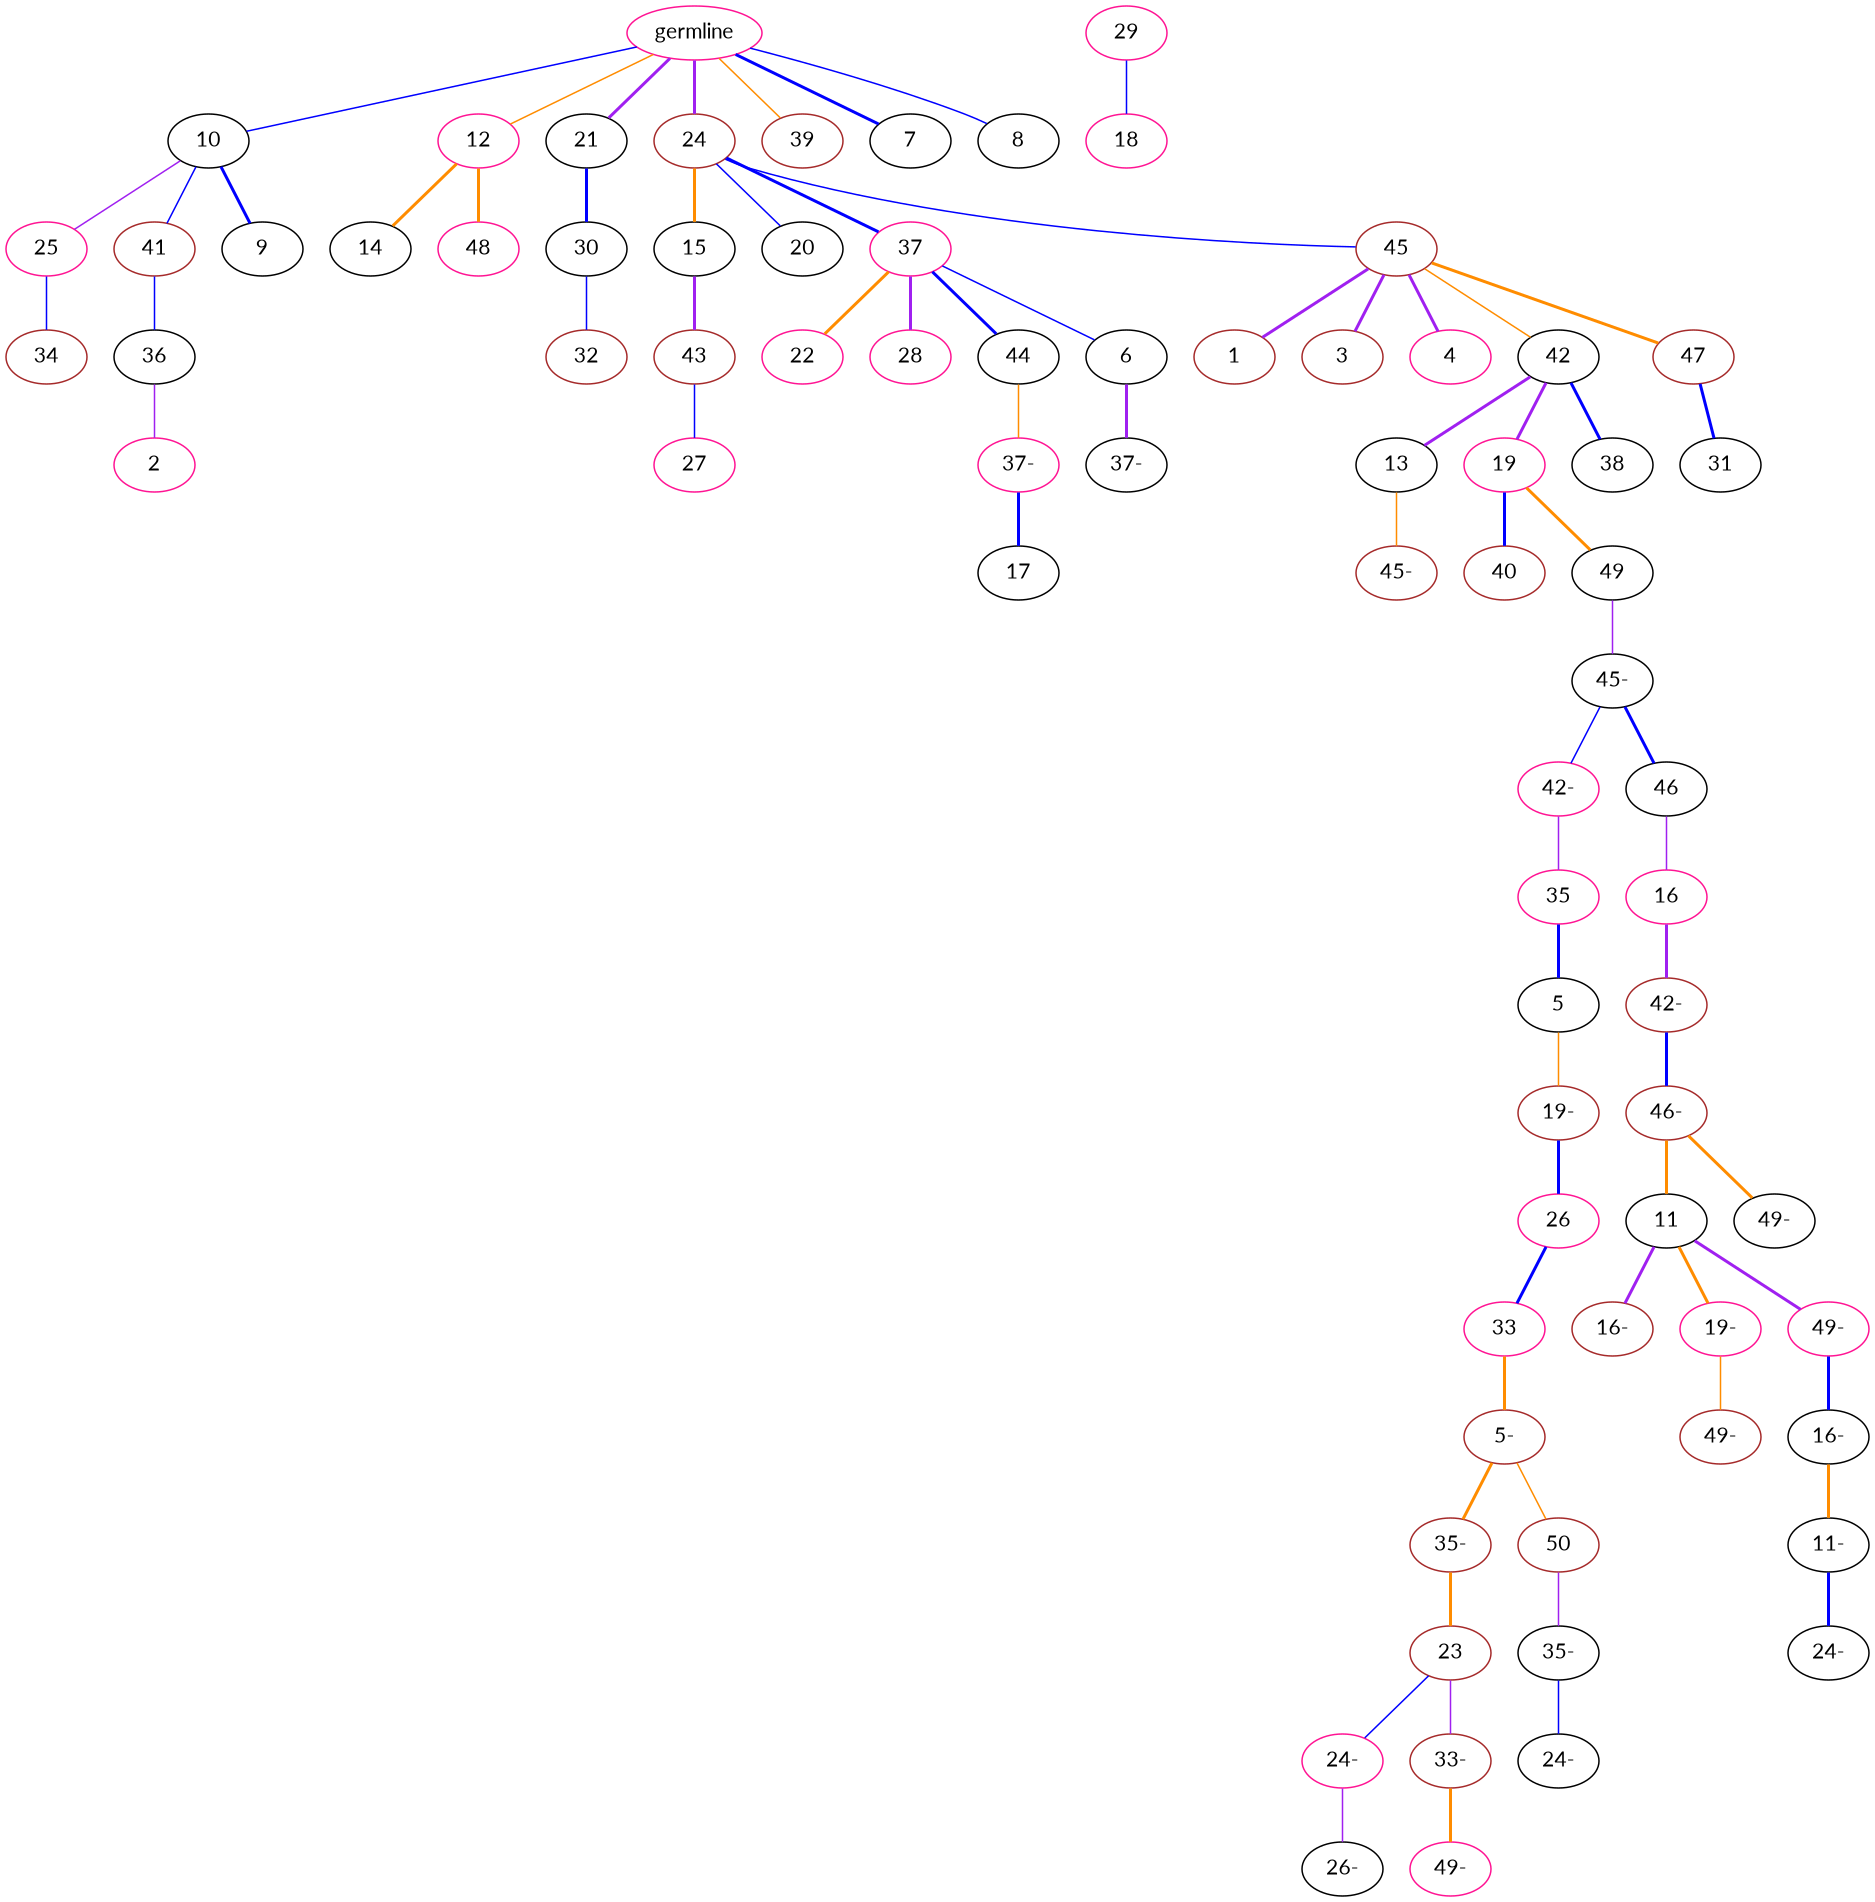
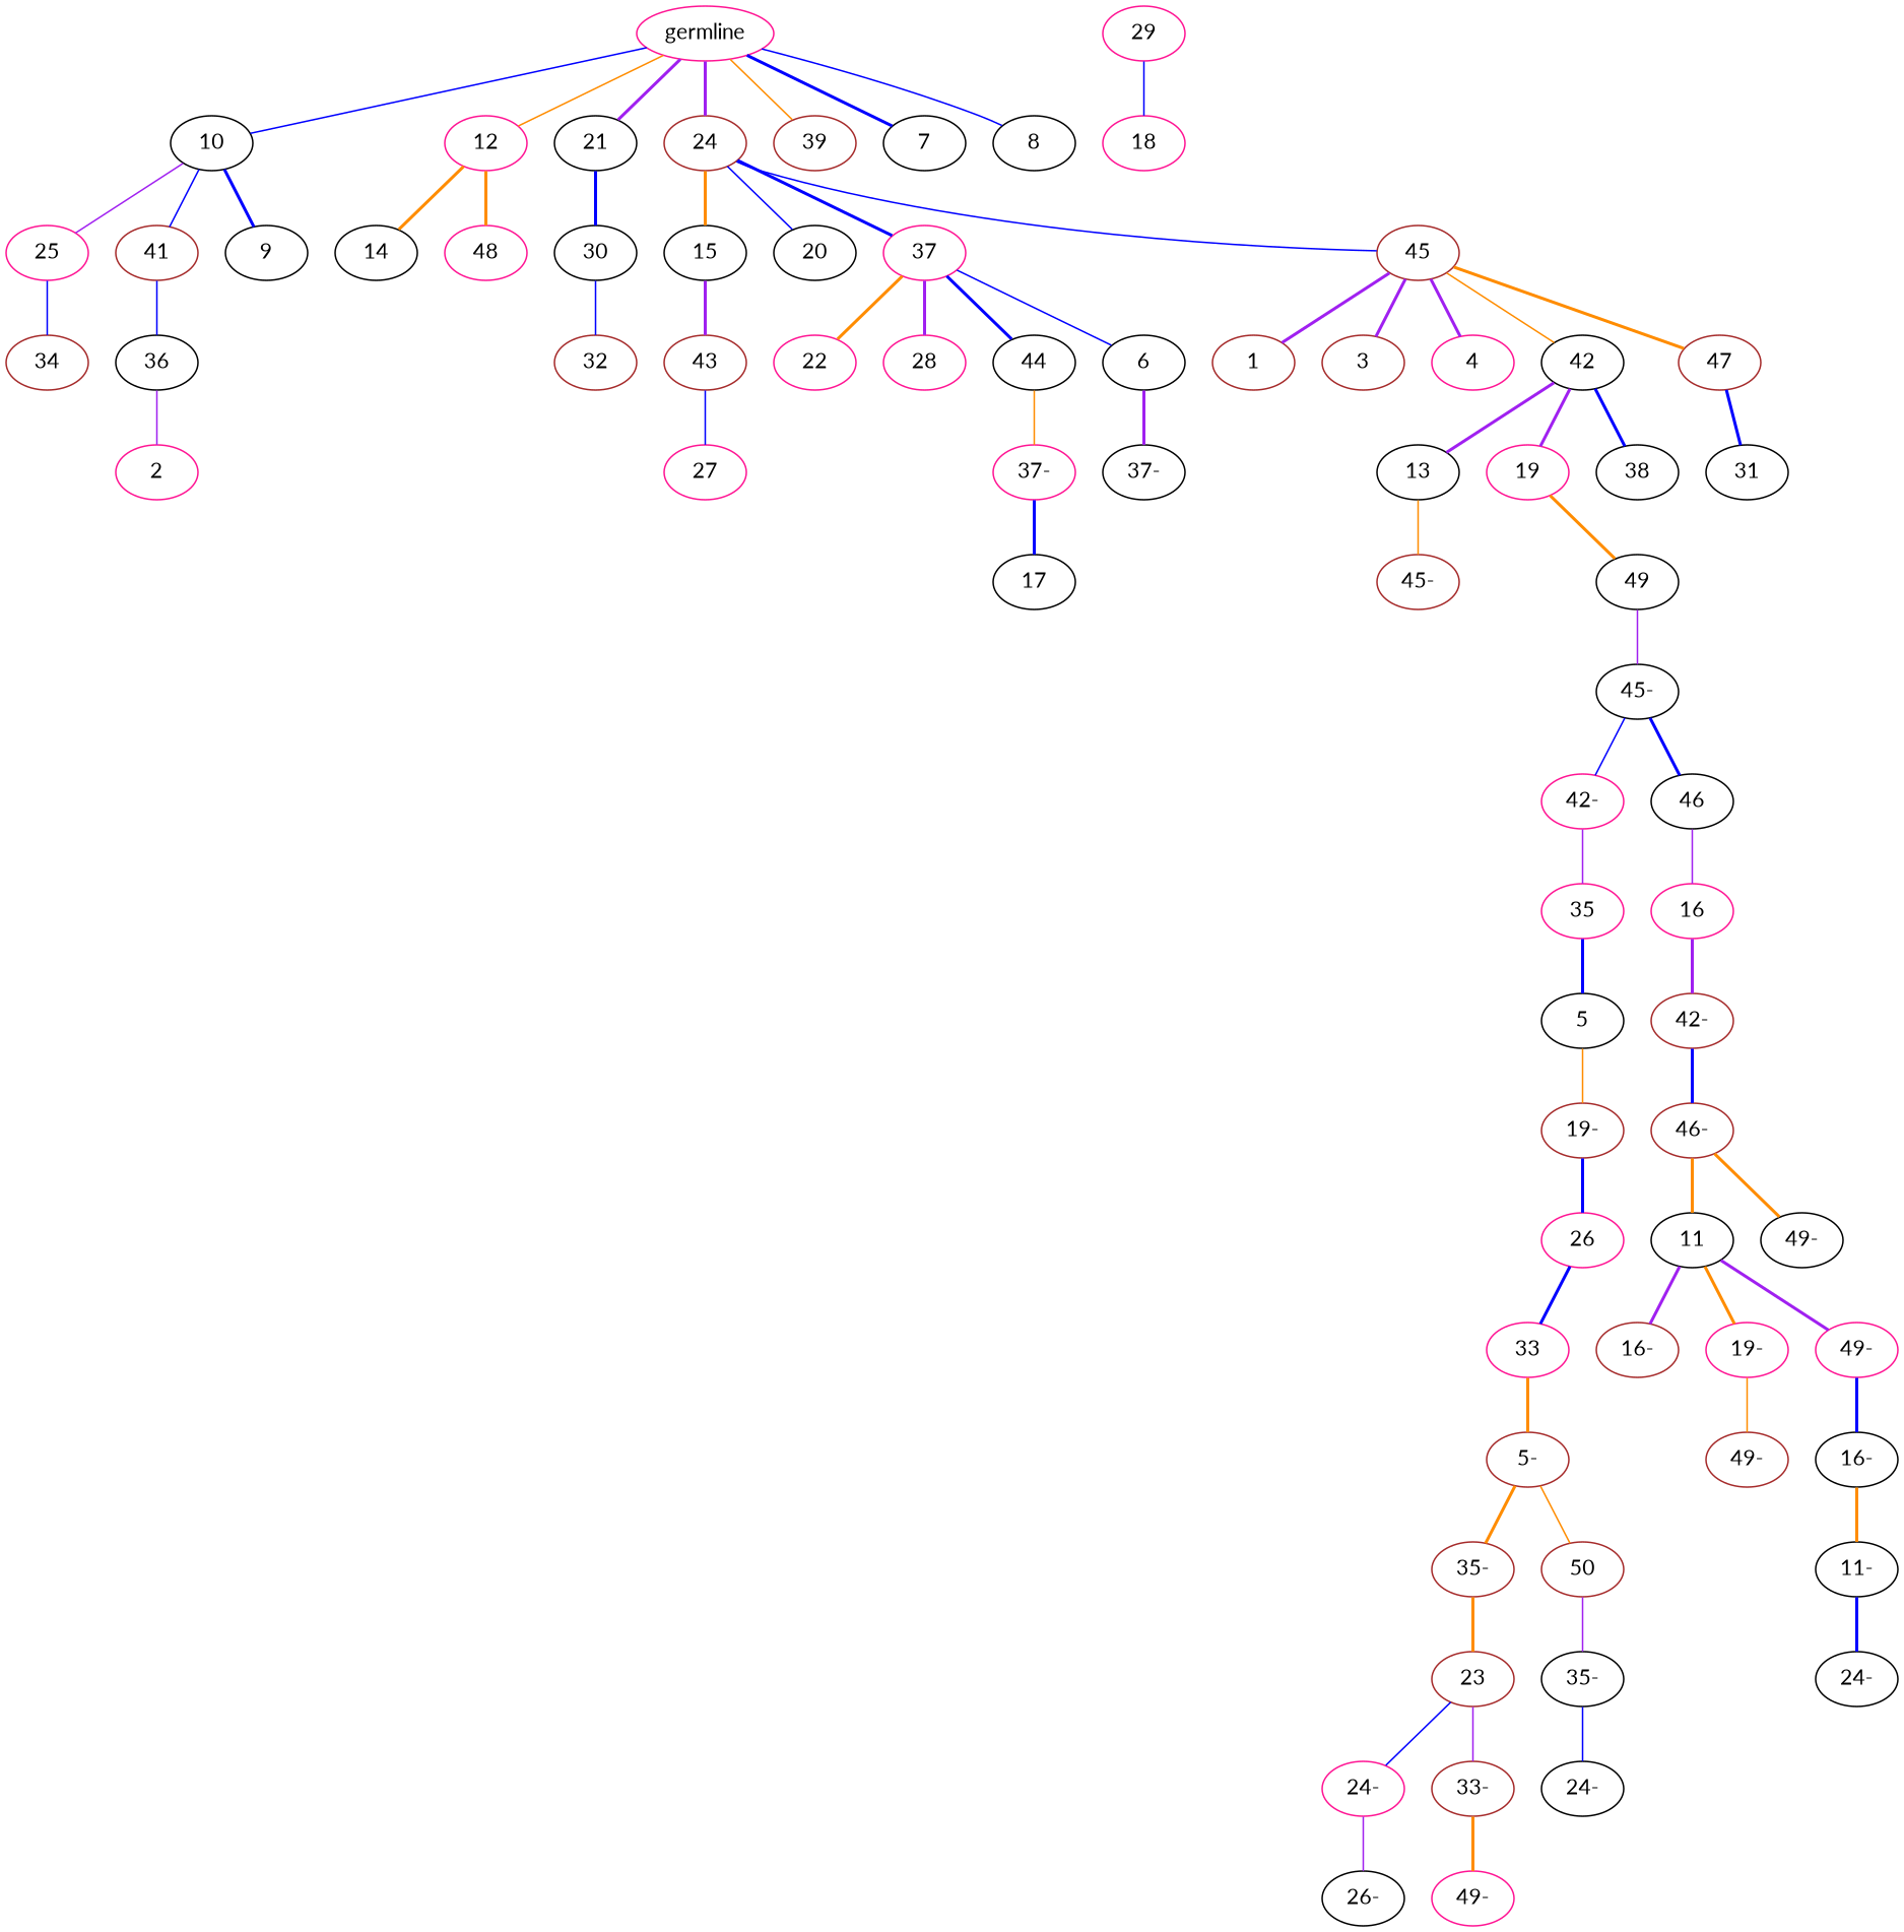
  graph {
    fontname=Lato
    node [color=black fontname=Lato]
    edge [color=blue fontname=Lato style=bold]
    n1 [color=deeppink label=germline]
    n2 [label=10]
    n3 [color=deeppink label=12]
    n4 [label=21]
    n5 [color=brown label=24]
    n6 [color=brown label=39]
    n7 [label=7]
    n8 [label=8]
    n9 [color=deeppink label=25]
    n10 [color=brown label=41]
    n11 [label=9]
    n12 [label=14]
    n13 [color=deeppink label=48]
    n14 [label=30]
    n15 [label=15]
    n16 [label=20]
    n17 [color=deeppink label=37]
    n18 [color=brown label=45]
    n19 [color=brown label=34]
    n20 [label=36]
    n21 [color=deeppink label=2]
    n22 [color=brown label=32]
    n23 [color=brown label=43]
    n24 [color=deeppink label=22]
    n25 [color=deeppink label=28]
    n26 [label=44]
    n27 [label=6]
    n28 [color=brown label=1]
    n29 [color=brown label=3]
    n30 [color=deeppink label=4]
    n31 [label=42]
    n32 [color=brown label=47]
    n33 [color=deeppink label=27]
    n34 [color=deeppink label=29]
    n35 [color=deeppink label=18]
    n36 [color=deeppink label="37-"]
    n37 [label="37-"]
    n38 [label=17]
    n39 [label=13]
    n40 [color=deeppink label=19]
    n41 [label=38]
    n42 [label=31]
    n43 [color=brown label="45-"]
-   n44 [color=brown label=40]
    n45 [label=49]
    n46 [label="45-"]
    n47 [color=deeppink label="42-"]
    n48 [label=46]
    n49 [color=deeppink label=35]
    n50 [color=deeppink label=16]
    n51 [label=5]
    n52 [color=brown label="19-"]
    n53 [color=deeppink label=26]
    n54 [color=deeppink label=33]
    n55 [color=brown label="5-"]
    n56 [color=brown label="35-"]
    n57 [color=brown label=50]
    n58 [color=brown label=23]
    n59 [label="35-"]
    n60 [color=deeppink label="24-"]
    n61 [color=brown label="33-"]
    n62 [label="26-"]
    n63 [color=deeppink label="49-"]
    n64 [label="24-"]
    n65 [color=brown label="42-"]
    n66 [color=brown label="46-"]
    n67 [label=11]
    n68 [label="49-"]
    n69 [color=brown label="16-"]
    n70 [color=deeppink label="19-"]
    n71 [color=deeppink label="49-"]
    n72 [color=brown label="49-"]
    n73 [label="16-"]
    n74 [label="11-"]
    n75 [label="24-"]
    n1 -- n2 [style=solid]
    n1 -- n3 [color=darkorange style=solid]
    n1 -- n4 [color=purple]
    n1 -- n5 [color=purple]
    n1 -- n6 [color=darkorange style=solid]
    n1 -- n7
    n1 -- n8 [style=solid]
    n2 -- n9 [color=purple style=solid]
    n2 -- n10 [style=solid]
    n2 -- n11
    n3 -- n12 [color=darkorange]
    n3 -- n13 [color=darkorange]
    n4 -- n14
    n5 -- n15 [color=darkorange]
    n5 -- n16 [style=solid]
    n5 -- n17
    n5 -- n18 [style=solid]
    n9 -- n19 [style=solid]
    n10 -- n20 [style=solid]
    n14 -- n22 [style=solid]
    n15 -- n23 [color=purple]
    n17 -- n24 [color=darkorange]
    n17 -- n25 [color=purple]
    n17 -- n26
    n17 -- n27 [style=solid]
    n18 -- n28 [color=purple]
    n18 -- n29 [color=purple]
    n18 -- n30 [color=purple]
    n18 -- n31 [color=darkorange style=solid]
    n18 -- n32 [color=darkorange]
    n20 -- n21 [color=purple style=solid]
    n23 -- n33 [style=solid]
    n26 -- n36 [color=darkorange style=solid]
    n27 -- n37 [color=purple]
    n31 -- n39 [color=purple]
    n31 -- n40 [color=purple]
    n31 -- n41
    n32 -- n42
    n34 -- n35 [style=solid]
    n36 -- n38
    n39 -- n43 [color=darkorange style=solid]
-   n40 -- n44
    n40 -- n45 [color=darkorange]
    n45 -- n46 [color=purple style=solid]
    n46 -- n47 [style=solid]
    n46 -- n48
    n47 -- n49 [color=purple style=solid]
    n48 -- n50 [color=purple style=solid]
    n49 -- n51
    n50 -- n65 [color=purple]
    n51 -- n52 [color=darkorange style=solid]
    n52 -- n53
    n53 -- n54
    n54 -- n55 [color=darkorange]
    n55 -- n56 [color=darkorange]
    n55 -- n57 [color=darkorange style=solid]
    n56 -- n58 [color=darkorange]
    n57 -- n59 [color=purple style=solid]
    n58 -- n60 [style=solid]
    n58 -- n61 [color=purple style=solid]
    n59 -- n64 [style=solid]
    n60 -- n62 [color=purple style=solid]
    n61 -- n63 [color=darkorange]
    n65 -- n66
    n66 -- n67 [color=darkorange]
    n66 -- n68 [color=darkorange]
    n67 -- n69 [color=purple]
    n67 -- n70 [color=darkorange]
    n67 -- n71 [color=purple]
    n70 -- n72 [color=darkorange style=solid]
    n71 -- n73
    n73 -- n74 [color=darkorange]
    n74 -- n75
  }
